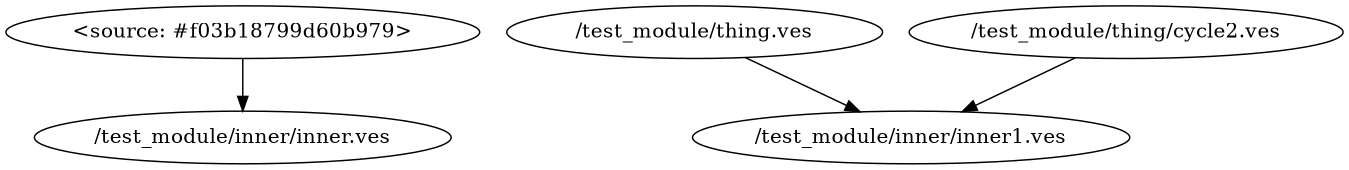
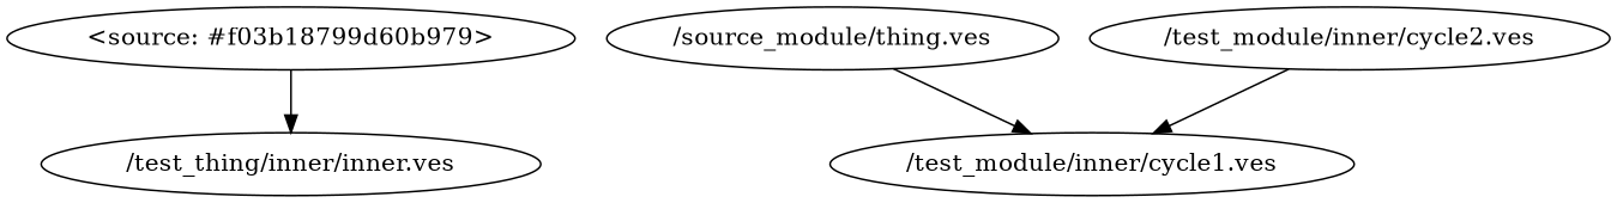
  digraph {
    n1 [label="<source: #f03b18799d60b979>"]
-   n2 [label="/test_module/inner/inner.ves"]
-   n3 [label="/test_module/thing.ves"]
-   n4 [label="/test_module/inner/inner1.ves"]
-   n5 [label="/test_module/thing/cycle2.ves"]
+   n2 [label="/test_thing/inner/inner.ves"]
+   n3 [label="/source_module/thing.ves"]
+   n4 [label="/test_module/inner/cycle1.ves"]
+   n5 [label="/test_module/inner/cycle2.ves"]
    n1 -> n2
    n3 -> n4
    n5 -> n4
  }
